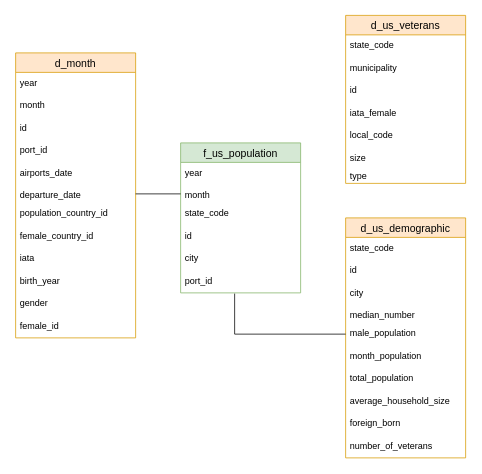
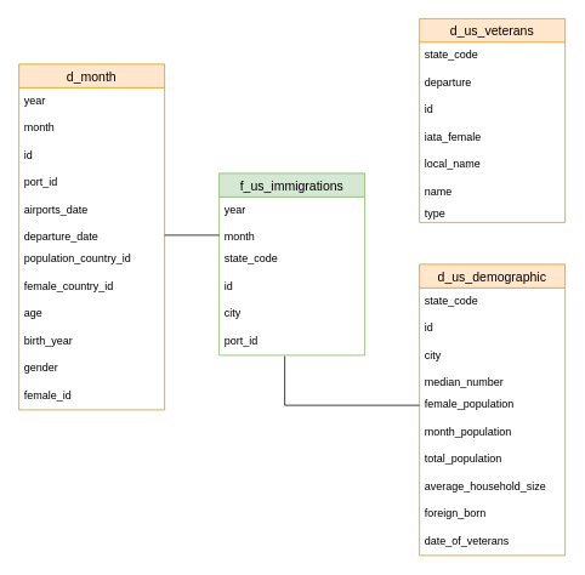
  <mxCell id="0" />
  <mxCell id="1" parent="0" />
- <mxCell id="2" value="f_us_population" style="swimlane;fontStyle=0;childLayout=stackLayout;horizontal=1;startSize=26;horizontalStack=0;resizeParent=1;resizeParentMax=0;resizeLast=0;collapsible=1;marginBottom=0;align=center;fontSize=14;fillColor=#d5e8d4;strokeColor=#82b366;" vertex="1" parent="1"><mxGeometry x="240" y="190" width="160" height="200" as="geometry" /></mxCell>
+ <mxCell id="2" value="f_us_immigrations" style="swimlane;fontStyle=0;childLayout=stackLayout;horizontal=1;startSize=26;horizontalStack=0;resizeParent=1;resizeParentMax=0;resizeLast=0;collapsible=1;marginBottom=0;align=center;fontSize=14;fillColor=#d5e8d4;strokeColor=#82b366;" vertex="1" parent="1"><mxGeometry x="240" y="190" width="160" height="200" as="geometry" /></mxCell>
  <mxCell id="3" value="year" style="text;strokeColor=none;fillColor=none;spacingLeft=4;spacingRight=4;overflow=hidden;rotatable=0;points=[[0,0.5],[1,0.5]];portConstraint=eastwest;fontSize=12;" vertex="1" parent="2"><mxGeometry y="26" width="160" height="30" as="geometry" /></mxCell>
  <mxCell id="4" value="month" style="text;strokeColor=none;fillColor=none;spacingLeft=4;spacingRight=4;overflow=hidden;rotatable=0;points=[[0,0.5],[1,0.5]];portConstraint=eastwest;fontSize=12;" vertex="1" parent="2"><mxGeometry y="56" width="160" height="24" as="geometry" /></mxCell>
  <mxCell id="5" value="state_code" style="text;spacingLeft=4;spacingRight=4;overflow=hidden;rotatable=0;points=[[0,0.5],[1,0.5]];portConstraint=eastwest;fontSize=12;" vertex="1" parent="2"><mxGeometry y="80" width="160" height="30" as="geometry" /></mxCell>
  <mxCell id="6" value="id" style="text;spacingLeft=4;spacingRight=4;overflow=hidden;rotatable=0;points=[[0,0.5],[1,0.5]];portConstraint=eastwest;fontSize=12;" vertex="1" parent="2"><mxGeometry y="110" width="160" height="30" as="geometry" /></mxCell>
  <mxCell id="7" value="city" style="text;strokeColor=none;fillColor=none;spacingLeft=4;spacingRight=4;overflow=hidden;rotatable=0;points=[[0,0.5],[1,0.5]];portConstraint=eastwest;fontSize=12;" vertex="1" parent="2"><mxGeometry y="140" width="160" height="30" as="geometry" /></mxCell>
  <mxCell id="8" value="port_id" style="text;spacingLeft=4;spacingRight=4;overflow=hidden;rotatable=0;points=[[0,0.5],[1,0.5]];portConstraint=eastwest;fontSize=12;" vertex="1" parent="2"><mxGeometry y="170" width="160" height="30" as="geometry" /></mxCell>
  <mxCell id="9" value="d_month" style="swimlane;fontStyle=0;childLayout=stackLayout;horizontal=1;startSize=26;horizontalStack=0;resizeParent=1;resizeParentMax=0;resizeLast=0;collapsible=1;marginBottom=0;align=center;fontSize=14;fillColor=#ffe6cc;strokeColor=#d79b00;" vertex="1" parent="1"><mxGeometry x="20" y="70" width="160" height="380" as="geometry" /></mxCell>
  <mxCell id="10" value="year" style="text;strokeColor=none;fillColor=none;spacingLeft=4;spacingRight=4;overflow=hidden;rotatable=0;points=[[0,0.5],[1,0.5]];portConstraint=eastwest;fontSize=12;" vertex="1" parent="9"><mxGeometry y="26" width="160" height="30" as="geometry" /></mxCell>
  <mxCell id="11" value="month" style="text;strokeColor=none;fillColor=none;spacingLeft=4;spacingRight=4;overflow=hidden;rotatable=0;points=[[0,0.5],[1,0.5]];portConstraint=eastwest;fontSize=12;" vertex="1" parent="9"><mxGeometry y="56" width="160" height="30" as="geometry" /></mxCell>
  <mxCell id="12" value="id" style="text;spacingLeft=4;spacingRight=4;overflow=hidden;rotatable=0;points=[[0,0.5],[1,0.5]];portConstraint=eastwest;fontSize=12;" vertex="1" parent="9"><mxGeometry y="86" width="160" height="30" as="geometry" /></mxCell>
  <mxCell id="13" value="port_id" style="text;spacingLeft=4;spacingRight=4;overflow=hidden;rotatable=0;points=[[0,0.5],[1,0.5]];portConstraint=eastwest;fontSize=12;" vertex="1" parent="9"><mxGeometry y="116" width="160" height="30" as="geometry" /></mxCell>
  <mxCell id="14" value="airports_date" style="text;strokeColor=none;fillColor=none;spacingLeft=4;spacingRight=4;overflow=hidden;rotatable=0;points=[[0,0.5],[1,0.5]];portConstraint=eastwest;fontSize=12;" vertex="1" parent="9"><mxGeometry y="146" width="160" height="30" as="geometry" /></mxCell>
  <mxCell id="15" value="departure_date" style="text;strokeColor=none;fillColor=none;spacingLeft=4;spacingRight=4;overflow=hidden;rotatable=0;points=[[0,0.5],[1,0.5]];portConstraint=eastwest;fontSize=12;" vertex="1" parent="9"><mxGeometry y="176" width="160" height="24" as="geometry" /></mxCell>
  <mxCell id="16" value="population_country_id" style="text;spacingLeft=4;spacingRight=4;overflow=hidden;rotatable=0;points=[[0,0.5],[1,0.5]];portConstraint=eastwest;fontSize=12;" vertex="1" parent="9"><mxGeometry y="200" width="160" height="30" as="geometry" /></mxCell>
  <mxCell id="17" value="female_country_id" style="text;spacingLeft=4;spacingRight=4;overflow=hidden;rotatable=0;points=[[0,0.5],[1,0.5]];portConstraint=eastwest;fontSize=12;" vertex="1" parent="9"><mxGeometry y="230" width="160" height="30" as="geometry" /></mxCell>
- <mxCell id="18" value="iata" style="text;strokeColor=none;fillColor=none;spacingLeft=4;spacingRight=4;overflow=hidden;rotatable=0;points=[[0,0.5],[1,0.5]];portConstraint=eastwest;fontSize=12;" vertex="1" parent="9"><mxGeometry y="260" width="160" height="30" as="geometry" /></mxCell>
+ <mxCell id="18" value="age" style="text;strokeColor=none;fillColor=none;spacingLeft=4;spacingRight=4;overflow=hidden;rotatable=0;points=[[0,0.5],[1,0.5]];portConstraint=eastwest;fontSize=12;" vertex="1" parent="9"><mxGeometry y="260" width="160" height="30" as="geometry" /></mxCell>
  <mxCell id="19" value="birth_year" style="text;strokeColor=none;fillColor=none;spacingLeft=4;spacingRight=4;overflow=hidden;rotatable=0;points=[[0,0.5],[1,0.5]];portConstraint=eastwest;fontSize=12;" vertex="1" parent="9"><mxGeometry y="290" width="160" height="30" as="geometry" /></mxCell>
  <mxCell id="20" value="gender" style="text;strokeColor=none;fillColor=none;spacingLeft=4;spacingRight=4;overflow=hidden;rotatable=0;points=[[0,0.5],[1,0.5]];portConstraint=eastwest;fontSize=12;" vertex="1" parent="9"><mxGeometry y="320" width="160" height="30" as="geometry" /></mxCell>
  <mxCell id="21" value="female_id" style="text;spacingLeft=4;spacingRight=4;overflow=hidden;rotatable=0;points=[[0,0.5],[1,0.5]];portConstraint=eastwest;fontSize=12;" vertex="1" parent="9"><mxGeometry y="350" width="160" height="30" as="geometry" /></mxCell>
  <mxCell id="22" value="d_us_demographic" style="swimlane;fontStyle=0;childLayout=stackLayout;horizontal=1;startSize=26;horizontalStack=0;resizeParent=1;resizeParentMax=0;resizeLast=0;collapsible=1;marginBottom=0;align=center;fontSize=14;fillColor=#ffe6cc;strokeColor=#d79b00;" vertex="1" parent="1"><mxGeometry x="460" y="290" width="160" height="320" as="geometry" /></mxCell>
  <mxCell id="23" value="state_code" style="text;spacingLeft=4;spacingRight=4;overflow=hidden;rotatable=0;points=[[0,0.5],[1,0.5]];portConstraint=eastwest;fontSize=12;" vertex="1" parent="22"><mxGeometry y="26" width="160" height="30" as="geometry" /></mxCell>
  <mxCell id="24" value="id" style="text;spacingLeft=4;spacingRight=4;overflow=hidden;rotatable=0;points=[[0,0.5],[1,0.5]];portConstraint=eastwest;fontSize=12;" vertex="1" parent="22"><mxGeometry y="56" width="160" height="30" as="geometry" /></mxCell>
  <mxCell id="25" value="city" style="text;spacingLeft=4;spacingRight=4;overflow=hidden;rotatable=0;points=[[0,0.5],[1,0.5]];portConstraint=eastwest;fontSize=12;" vertex="1" parent="22"><mxGeometry y="86" width="160" height="30" as="geometry" /></mxCell>
  <mxCell id="26" value="median_number" style="text;strokeColor=none;fillColor=none;spacingLeft=4;spacingRight=4;overflow=hidden;rotatable=0;points=[[0,0.5],[1,0.5]];portConstraint=eastwest;fontSize=12;" vertex="1" parent="22"><mxGeometry y="116" width="160" height="24" as="geometry" /></mxCell>
- <mxCell id="27" value="male_population" style="text;strokeColor=none;fillColor=none;spacingLeft=4;spacingRight=4;overflow=hidden;rotatable=0;points=[[0,0.5],[1,0.5]];portConstraint=eastwest;fontSize=12;" vertex="1" parent="22"><mxGeometry y="140" width="160" height="30" as="geometry" /></mxCell>
+ <mxCell id="27" value="female_population" style="text;strokeColor=none;fillColor=none;spacingLeft=4;spacingRight=4;overflow=hidden;rotatable=0;points=[[0,0.5],[1,0.5]];portConstraint=eastwest;fontSize=12;" vertex="1" parent="22"><mxGeometry y="140" width="160" height="30" as="geometry" /></mxCell>
  <mxCell id="28" value="month_population" style="text;strokeColor=none;fillColor=none;spacingLeft=4;spacingRight=4;overflow=hidden;rotatable=0;points=[[0,0.5],[1,0.5]];portConstraint=eastwest;fontSize=12;" vertex="1" parent="22"><mxGeometry y="170" width="160" height="30" as="geometry" /></mxCell>
  <mxCell id="29" value="total_population" style="text;strokeColor=none;fillColor=none;spacingLeft=4;spacingRight=4;overflow=hidden;rotatable=0;points=[[0,0.5],[1,0.5]];portConstraint=eastwest;fontSize=12;" vertex="1" parent="22"><mxGeometry y="200" width="160" height="30" as="geometry" /></mxCell>
  <mxCell id="30" value="average_household_size" style="text;strokeColor=none;fillColor=none;spacingLeft=4;spacingRight=4;overflow=hidden;rotatable=0;points=[[0,0.5],[1,0.5]];portConstraint=eastwest;fontSize=12;" vertex="1" parent="22"><mxGeometry y="230" width="160" height="30" as="geometry" /></mxCell>
  <mxCell id="31" value="foreign_born" style="text;strokeColor=none;fillColor=none;spacingLeft=4;spacingRight=4;overflow=hidden;rotatable=0;points=[[0,0.5],[1,0.5]];portConstraint=eastwest;fontSize=12;" vertex="1" parent="22"><mxGeometry y="260" width="160" height="30" as="geometry" /></mxCell>
- <mxCell id="32" value="number_of_veterans" style="text;strokeColor=none;fillColor=none;spacingLeft=4;spacingRight=4;overflow=hidden;rotatable=0;points=[[0,0.5],[1,0.5]];portConstraint=eastwest;fontSize=12;" vertex="1" parent="22"><mxGeometry y="290" width="160" height="30" as="geometry" /></mxCell>
+ <mxCell id="32" value="date_of_veterans" style="text;strokeColor=none;fillColor=none;spacingLeft=4;spacingRight=4;overflow=hidden;rotatable=0;points=[[0,0.5],[1,0.5]];portConstraint=eastwest;fontSize=12;" vertex="1" parent="22"><mxGeometry y="290" width="160" height="30" as="geometry" /></mxCell>
  <mxCell id="33" value="d_us_veterans" style="swimlane;fontStyle=0;childLayout=stackLayout;horizontal=1;startSize=26;horizontalStack=0;resizeParent=1;resizeParentMax=0;resizeLast=0;collapsible=1;marginBottom=0;align=center;fontSize=14;fillColor=#ffe6cc;strokeColor=#d79b00;" vertex="1" parent="1"><mxGeometry x="460" y="20" width="160" height="224" as="geometry" /></mxCell>
  <mxCell id="34" value="state_code" style="text;spacingLeft=4;spacingRight=4;overflow=hidden;rotatable=0;points=[[0,0.5],[1,0.5]];portConstraint=eastwest;fontSize=12;" vertex="1" parent="33"><mxGeometry y="26" width="160" height="30" as="geometry" /></mxCell>
- <mxCell id="35" value="municipality" style="text;spacingLeft=4;spacingRight=4;overflow=hidden;rotatable=0;points=[[0,0.5],[1,0.5]];portConstraint=eastwest;fontSize=12;" vertex="1" parent="33"><mxGeometry y="56" width="160" height="30" as="geometry" /></mxCell>
+ <mxCell id="35" value="departure" style="text;spacingLeft=4;spacingRight=4;overflow=hidden;rotatable=0;points=[[0,0.5],[1,0.5]];portConstraint=eastwest;fontSize=12;" vertex="1" parent="33"><mxGeometry y="56" width="160" height="30" as="geometry" /></mxCell>
  <mxCell id="36" value="id" style="text;spacingLeft=4;spacingRight=4;overflow=hidden;rotatable=0;points=[[0,0.5],[1,0.5]];portConstraint=eastwest;fontSize=12;" vertex="1" parent="33"><mxGeometry y="86" width="160" height="30" as="geometry" /></mxCell>
  <mxCell id="37" value="iata_female" style="text;strokeColor=none;fillColor=none;spacingLeft=4;spacingRight=4;overflow=hidden;rotatable=0;points=[[0,0.5],[1,0.5]];portConstraint=eastwest;fontSize=12;" vertex="1" parent="33"><mxGeometry y="116" width="160" height="30" as="geometry" /></mxCell>
- <mxCell id="38" value="local_code" style="text;strokeColor=none;fillColor=none;spacingLeft=4;spacingRight=4;overflow=hidden;rotatable=0;points=[[0,0.5],[1,0.5]];portConstraint=eastwest;fontSize=12;" vertex="1" parent="33"><mxGeometry y="146" width="160" height="30" as="geometry" /></mxCell>
- <mxCell id="39" value="size" style="text;strokeColor=none;fillColor=none;spacingLeft=4;spacingRight=4;overflow=hidden;rotatable=0;points=[[0,0.5],[1,0.5]];portConstraint=eastwest;fontSize=12;" vertex="1" parent="33"><mxGeometry y="176" width="160" height="24" as="geometry" /></mxCell>
+ <mxCell id="38" value="local_name" style="text;strokeColor=none;fillColor=none;spacingLeft=4;spacingRight=4;overflow=hidden;rotatable=0;points=[[0,0.5],[1,0.5]];portConstraint=eastwest;fontSize=12;" vertex="1" parent="33"><mxGeometry y="146" width="160" height="30" as="geometry" /></mxCell>
+ <mxCell id="39" value="name" style="text;strokeColor=none;fillColor=none;spacingLeft=4;spacingRight=4;overflow=hidden;rotatable=0;points=[[0,0.5],[1,0.5]];portConstraint=eastwest;fontSize=12;" vertex="1" parent="33"><mxGeometry y="176" width="160" height="24" as="geometry" /></mxCell>
  <mxCell id="40" value="type" style="text;strokeColor=none;fillColor=none;spacingLeft=4;spacingRight=4;overflow=hidden;rotatable=0;points=[[0,0.5],[1,0.5]];portConstraint=eastwest;fontSize=12;" vertex="1" parent="33"><mxGeometry y="200" width="160" height="24" as="geometry" /></mxCell>
  <mxCell id="41" value="" style="endArrow=none;html=1;rounded=0;entryX=0;entryY=0.5;entryDx=0;entryDy=0;exitX=1;exitY=0.5;exitDx=0;exitDy=0;edgeStyle=orthogonalEdgeStyle;" edge="1" parent="1" source="15" target="4"><mxGeometry width="50" height="50" relative="1" as="geometry"><mxPoint x="90" y="330" as="sourcePoint" /><mxPoint x="140" y="280" as="targetPoint" /></mxGeometry></mxCell>
  <mxCell id="42" value="" style="endArrow=none;html=1;rounded=0;entryX=0.45;entryY=1.033;entryDx=0;entryDy=0;exitX=0;exitY=0.5;exitDx=0;exitDy=0;edgeStyle=orthogonalEdgeStyle;entryPerimeter=0;" edge="1" parent="1" source="27" target="8"><mxGeometry width="50" height="50" relative="1" as="geometry"><mxPoint x="160" y="480" as="sourcePoint" /><mxPoint x="250" y="298" as="targetPoint" /></mxGeometry></mxCell>
